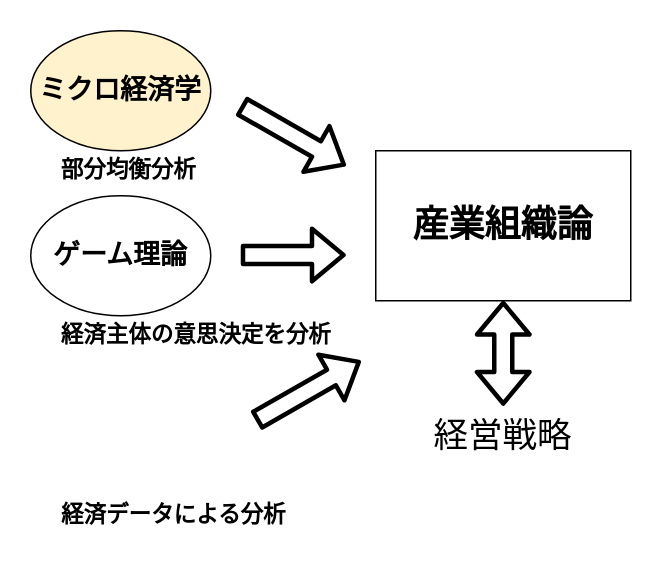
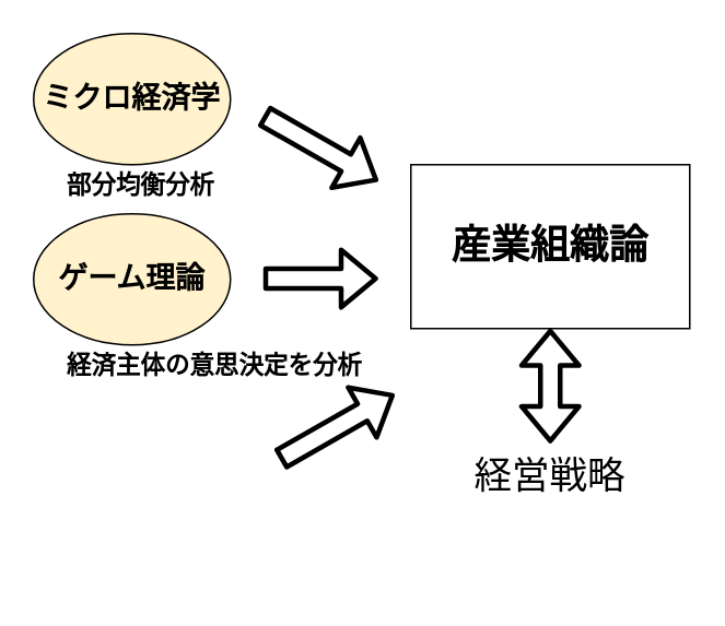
  <mxCell id="0" />
  <mxCell id="1" parent="0" />
  <mxCell id="2" value="&lt;h3&gt;&lt;font color=&quot;#000000&quot; style=&quot;font-size: 18px&quot;&gt;ミクロ経済学&lt;/font&gt;&lt;/h3&gt;" style="ellipse;whiteSpace=wrap;html=1;fillColor=#fff2cc;strokeColor=#000000;" vertex="1" parent="1"><mxGeometry x="20" y="20" width="120" height="80" as="geometry" /></mxCell>
- <mxCell id="3" value="&lt;h3&gt;&lt;font color=&quot;#000000&quot; style=&quot;font-size: 18px&quot;&gt;ゲーム理論&lt;/font&gt;&lt;/h3&gt;" style="ellipse;whiteSpace=wrap;html=1;strokeColor=#000000;fillColor=#FFFFFF;" vertex="1" parent="1"><mxGeometry x="20" y="130" width="120" height="80" as="geometry" /></mxCell>
+ <mxCell id="3" value="&lt;h3&gt;&lt;font color=&quot;#000000&quot; style=&quot;font-size: 18px&quot;&gt;ゲーム理論&lt;/font&gt;&lt;/h3&gt;" style="ellipse;whiteSpace=wrap;html=1;strokeColor=#000000;fillColor=#fff2cc;" vertex="1" parent="1"><mxGeometry x="20" y="130" width="120" height="80" as="geometry" /></mxCell>
  <mxCell id="4" value="&lt;h2&gt;&lt;font color=&quot;#000000&quot; style=&quot;font-size: 24px&quot;&gt;産業組織論&lt;/font&gt;&lt;/h2&gt;" style="whiteSpace=wrap;html=1;strokeColor=#000000;fillColor=#FFFFFF;rounded=0;" vertex="1" parent="1"><mxGeometry x="250" y="100" width="170" height="100" as="geometry" /></mxCell>
  <mxCell id="5" value="" style="shape=flexArrow;endArrow=classic;startArrow=classic;html=1;entryX=0.5;entryY=1;entryDx=0;entryDy=0;strokeColor=#000000;strokeWidth=3;" edge="1" parent="1" target="4"><mxGeometry width="50" height="50" relative="1" as="geometry"><mxPoint x="335" y="270" as="sourcePoint" /><mxPoint x="380" y="250" as="targetPoint" /></mxGeometry></mxCell>
  <mxCell id="6" value="経営戦略" style="text;html=1;fillColor=none;align=center;verticalAlign=middle;whiteSpace=wrap;rounded=0;fontColor=#000000;fontSize=23;" vertex="1" parent="1"><mxGeometry x="280" y="280" width="110" height="20" as="geometry" /></mxCell>
  <mxCell id="7" value="&lt;font style=&quot;font-size: 15px&quot;&gt;部分均衡分析&lt;/font&gt;" style="text;html=1;align=center;verticalAlign=middle;resizable=0;points=[];autosize=1;fontSize=23;fontColor=#000000;fontStyle=1" vertex="1" parent="1"><mxGeometry x="30" y="90" width="110" height="40" as="geometry" /></mxCell>
  <mxCell id="8" value="&lt;font style=&quot;font-size: 15px&quot;&gt;&lt;b&gt;経済主体の意思決定を分析&lt;/b&gt;&lt;/font&gt;" style="text;html=1;align=center;verticalAlign=middle;resizable=0;points=[];autosize=1;fontSize=23;fontColor=#000000;" vertex="1" parent="1"><mxGeometry x="30" y="200" width="200" height="40" as="geometry" /></mxCell>
- <mxCell id="9" value="&lt;font style=&quot;font-size: 15px&quot;&gt;&lt;b&gt;経済データによる分析&lt;/b&gt;&lt;/font&gt;" style="text;html=1;align=center;verticalAlign=middle;resizable=0;points=[];autosize=1;fontSize=23;fontColor=#000000;" vertex="1" parent="1"><mxGeometry x="30" y="320" width="170" height="40" as="geometry" /></mxCell>
  <mxCell id="10" value="" style="shape=flexArrow;endArrow=classic;html=1;strokeColor=#000000;strokeWidth=3;fontSize=23;fontColor=#000000;" edge="1" parent="1"><mxGeometry width="50" height="50" relative="1" as="geometry"><mxPoint x="160" y="70" as="sourcePoint" /><mxPoint x="230" y="110" as="targetPoint" /><Array as="points"><mxPoint x="230" y="110" /></Array></mxGeometry></mxCell>
  <mxCell id="11" value="" style="shape=flexArrow;endArrow=classic;html=1;strokeColor=#000000;strokeWidth=3;fontSize=23;fontColor=#000000;" edge="1" parent="1"><mxGeometry width="50" height="50" relative="1" as="geometry"><mxPoint x="160" y="169.5" as="sourcePoint" /><mxPoint x="230" y="169.5" as="targetPoint" /></mxGeometry></mxCell>
  <mxCell id="12" value="" style="shape=flexArrow;endArrow=classic;html=1;strokeColor=#000000;strokeWidth=3;fontSize=23;fontColor=#000000;" edge="1" parent="1"><mxGeometry width="50" height="50" relative="1" as="geometry"><mxPoint x="170" y="280" as="sourcePoint" /><mxPoint x="240" y="240" as="targetPoint" /></mxGeometry></mxCell>
